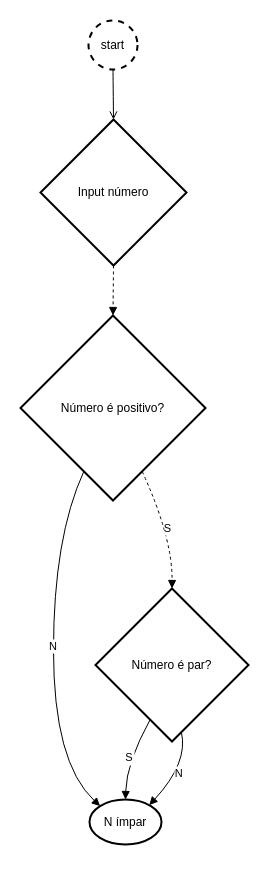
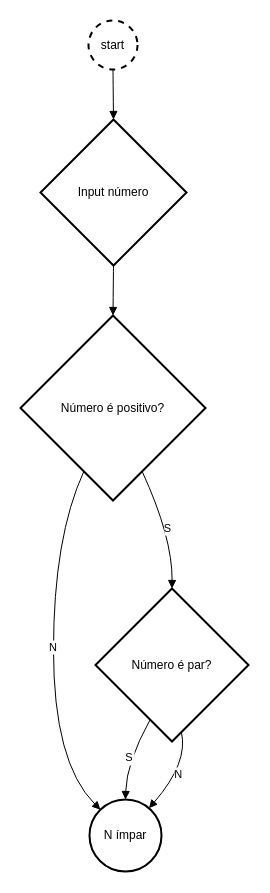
  <mxCell id="0" />
  <mxCell id="1" parent="0" />
  <mxCell id="2" value="start" style="ellipse;aspect=fixed;strokeWidth=2;whiteSpace=wrap;dashed=1;" vertex="1" parent="1"><mxGeometry x="88" y="20" width="49" height="49" as="geometry" /></mxCell>
  <mxCell id="3" value="Input número" style="rhombus;strokeWidth=2;whiteSpace=wrap;" vertex="1" parent="1"><mxGeometry x="40" y="119" width="146" height="146" as="geometry" /></mxCell>
  <mxCell id="4" value="Número é positivo?" style="rhombus;strokeWidth=2;whiteSpace=wrap;" vertex="1" parent="1"><mxGeometry x="20" y="315" width="185" height="185" as="geometry" /></mxCell>
- <mxCell id="5" value="N ímpar" style="ellipse;aspect=fixed;strokeWidth=2;whiteSpace=wrap;" vertex="1" parent="1"><mxGeometry x="89" y="799" width="72" height="45" as="geometry" /></mxCell>
+ <mxCell id="5" value="N ímpar" style="ellipse;aspect=fixed;strokeWidth=2;whiteSpace=wrap;" vertex="1" parent="1"><mxGeometry x="89" y="799" width="72" height="72" as="geometry" /></mxCell>
  <mxCell id="6" value="Número é par?" style="rhombus;strokeWidth=2;whiteSpace=wrap;" vertex="1" parent="1"><mxGeometry x="95" y="588" width="153" height="153" as="geometry" /></mxCell>
- <mxCell id="7" value="" style="curved=1;startArrow=none;endArrow=open;exitX=0.5;exitY=1.01;entryX=0.5;entryY=0;" edge="1" parent="1" source="2" target="3"><mxGeometry relative="1" as="geometry"><Array as="points" /></mxGeometry></mxCell>
- <mxCell id="8" value="" style="curved=1;startArrow=none;endArrow=block;exitX=0.5;exitY=1;entryX=0.5;entryY=0;dashed=1;" edge="1" parent="1" source="3" target="4"><mxGeometry relative="1" as="geometry"><Array as="points" /></mxGeometry></mxCell>
+ <mxCell id="7" value="" style="curved=1;startArrow=none;endArrow=block;exitX=0.5;exitY=1.01;entryX=0.5;entryY=0;" edge="1" parent="1" source="2" target="3"><mxGeometry relative="1" as="geometry"><Array as="points" /></mxGeometry></mxCell>
+ <mxCell id="8" value="" style="curved=1;startArrow=none;endArrow=block;exitX=0.5;exitY=1;entryX=0.5;entryY=0;" edge="1" parent="1" source="3" target="4"><mxGeometry relative="1" as="geometry"><Array as="points" /></mxGeometry></mxCell>
  <mxCell id="9" value="N" style="curved=1;startArrow=none;endArrow=block;exitX=0.27;exitY=1;entryX=0.01;entryY=0;" edge="1" parent="1" source="4" target="5"><mxGeometry relative="1" as="geometry"><Array as="points"><mxPoint x="53" y="537" /><mxPoint x="53" y="762" /></Array></mxGeometry></mxCell>
- <mxCell id="10" value="S" style="curved=1;startArrow=none;endArrow=block;exitX=0.73;exitY=1;entryX=0.5;entryY=0;dashed=1;" edge="1" parent="1" source="4" target="6"><mxGeometry relative="1" as="geometry"><Array as="points"><mxPoint x="172" y="537" /></Array></mxGeometry></mxCell>
+ <mxCell id="10" value="S" style="curved=1;startArrow=none;endArrow=block;exitX=0.73;exitY=1;entryX=0.5;entryY=0;" edge="1" parent="1" source="4" target="6"><mxGeometry relative="1" as="geometry"><Array as="points"><mxPoint x="172" y="537" /></Array></mxGeometry></mxCell>
  <mxCell id="11" value="S" style="curved=1;startArrow=none;endArrow=block;exitX=0.3;exitY=1;entryX=0.51;entryY=0;" edge="1" parent="1" source="6" target="5"><mxGeometry relative="1" as="geometry"><Array as="points"><mxPoint x="126" y="762" /></Array></mxGeometry></mxCell>
  <mxCell id="12" value="N" style="curved=1;startArrow=none;endArrow=block;exitX=0.57;exitY=1;entryX=0.94;entryY=0;" edge="1" parent="1" source="6" target="5"><mxGeometry relative="1" as="geometry"><Array as="points"><mxPoint x="188" y="762" /></Array></mxGeometry></mxCell>
